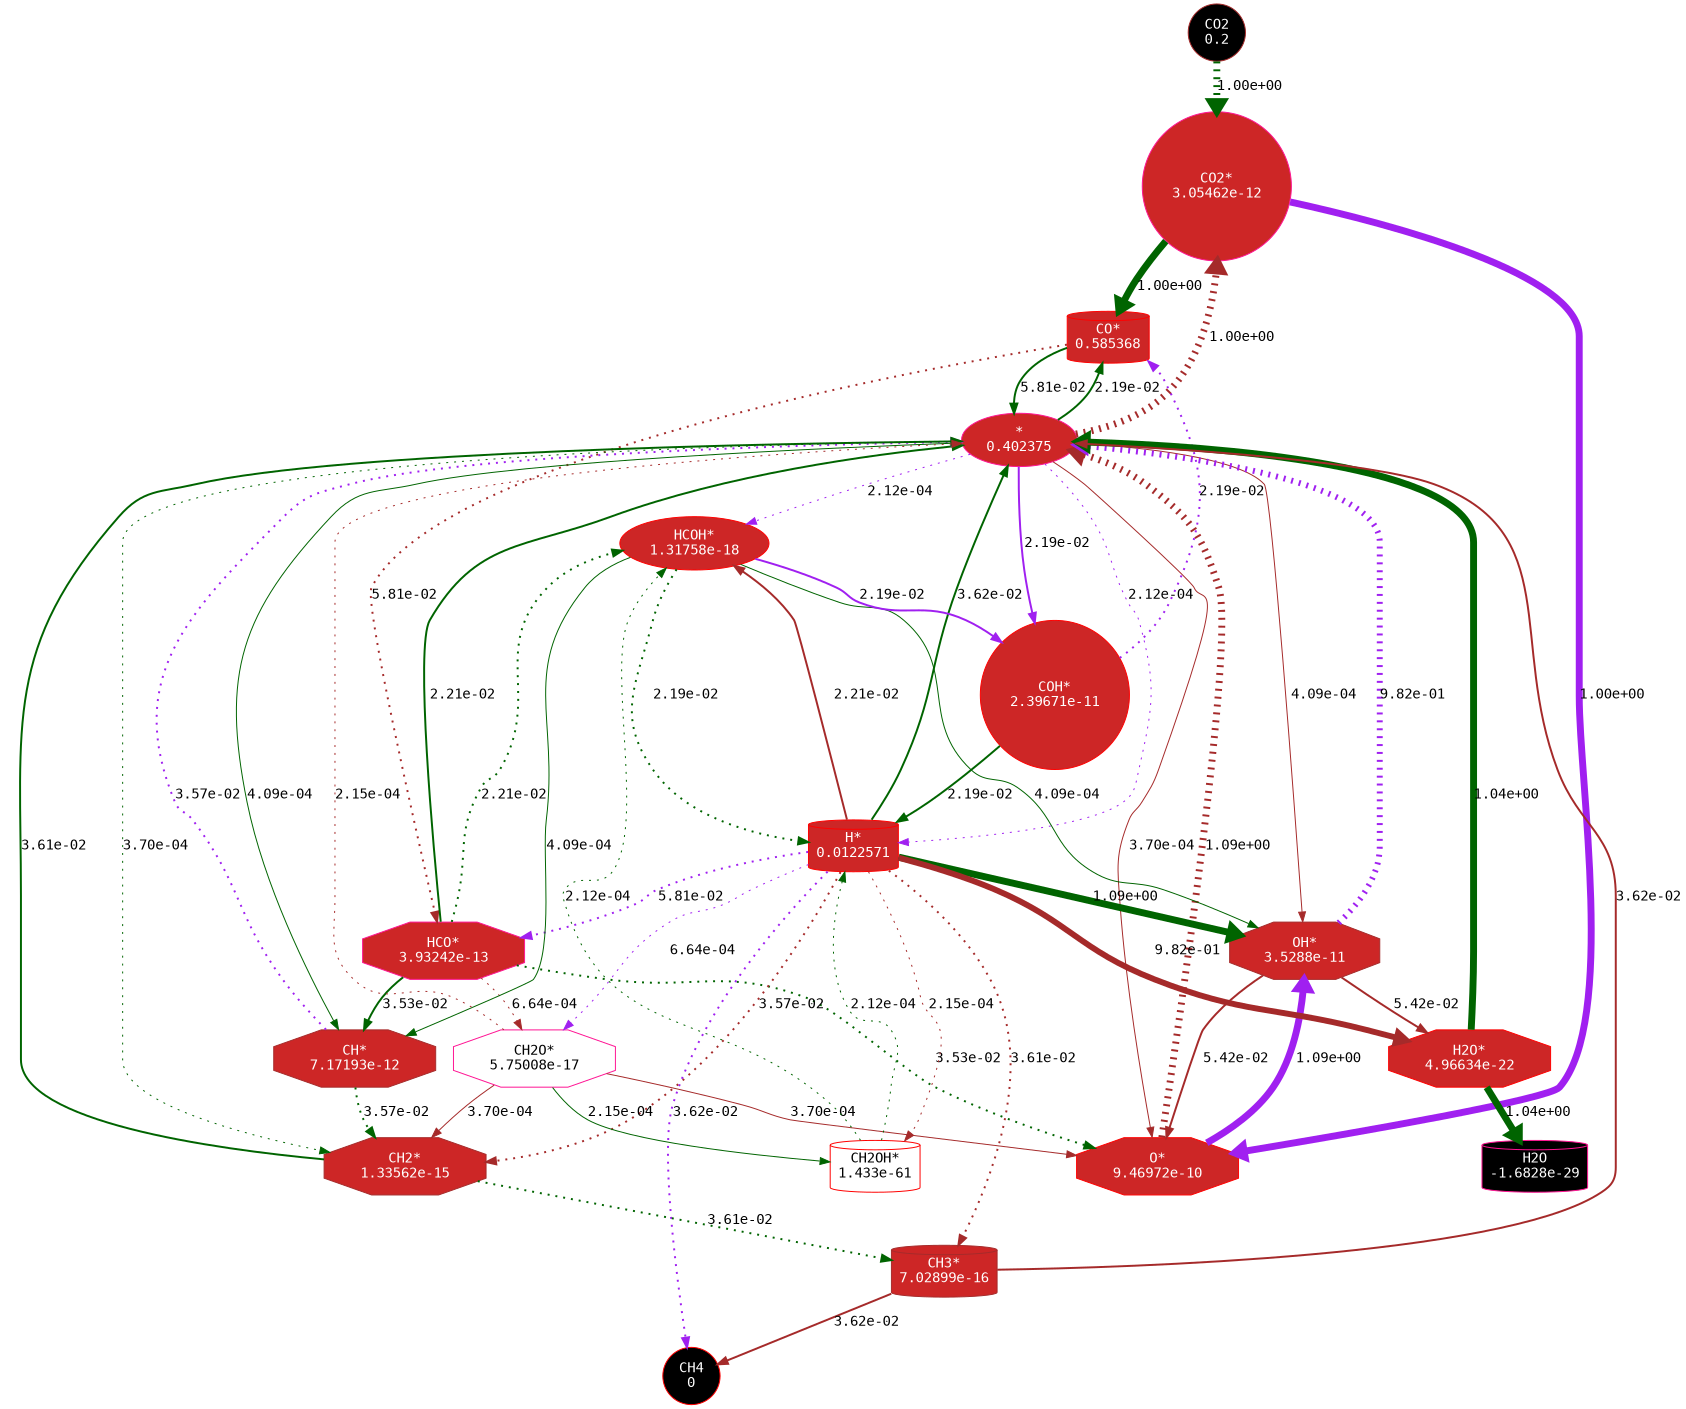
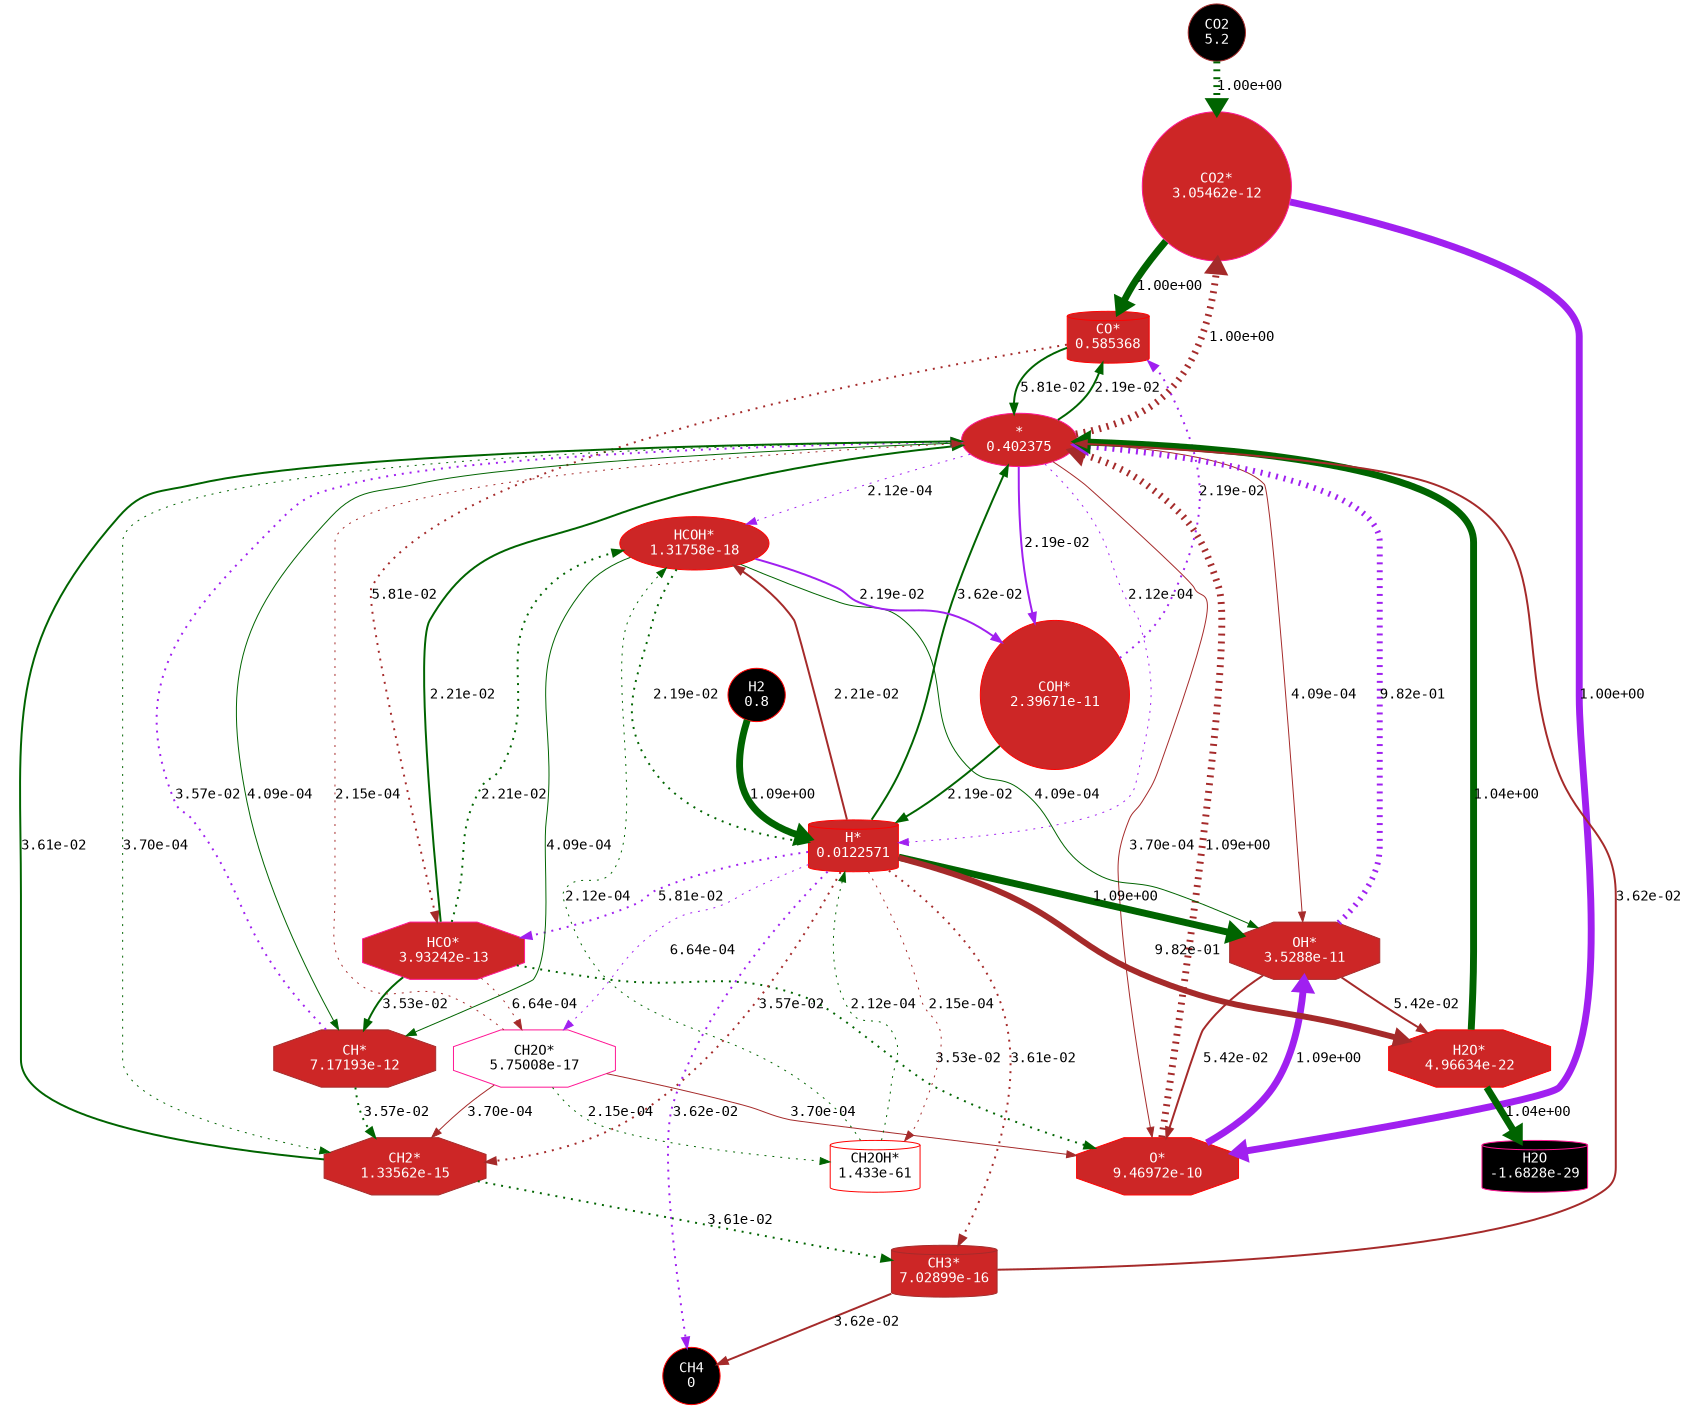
  strict digraph {
    rankdir=TB
    root=CO2
    node [color=red fillcolor=firebrick3 fontcolor=white fontname=monospace shape=octagon style=filled]
    edge [color=darkgreen fontname=monospace penwidth=2 style=bold]
-   n1 [color=brown fillcolor=black label="CO2\n0.2" shape=circle]
+   n1 [color=brown fillcolor=black label="CO2\n5.2" shape=circle]
    n2 [color=deeppink label="CO2*\n3.05462e-12" shape=circle]
    n3 [label="CO*\n0.585368" shape=cylinder]
    n4 [label="O*\n9.46972e-10"]
    n5 [color=deeppink label="*\n0.402375" shape=ellipse]
    n6 [color=deeppink label="HCO*\n3.93242e-13"]
    n7 [color=brown label="OH*\n3.5288e-11"]
    n8 [label="H*\n0.0122571" shape=cylinder]
    n9 [color=brown label="CH*\n7.17193e-12"]
    n10 [label="COH*\n2.39671e-11" shape=circle]
    n11 [color=brown label="CH2*\n1.33562e-15"]
    n12 [label="HCOH*\n1.31758e-18" shape=ellipse]
    n13 [label="H2O*\n4.96634e-22"]
    n14 [color=brown label="CH3*\n7.02899e-16" shape=cylinder]
    n15 [color=deeppink label="CH2O*\n5.75008e-17" fillcolor="" fontcolor="" style=""]
    n16 [label="CH2OH*\n1.433e-61" shape=cylinder fillcolor="" fontcolor="" style=""]
    n17 [fillcolor=black label="CH4\n0" shape=circle]
+   n18 [fillcolor=black label="H2\n0.8" shape=ellipse]
    n19 [color=deeppink fillcolor=black label="H2O\n-1.6828e-29" shape=cylinder]
    n1 -> n2 [label="1.00e+00" penwidth=7 style=dotted]
    n2 -> n3 [label="1.00e+00" penwidth=7]
    n2 -> n4 [color=purple label="1.00e+00" penwidth=7]
    n3 -> n5 [label="5.81e-02"]
    n3 -> n6 [color=brown label="5.81e-02" style=dotted]
    n4 -> n5 [color=brown label="1.09e+00" penwidth=7 style=dotted]
    n4 -> n7 [color=purple label="1.09e+00" penwidth=7]
    n5 -> n2 [color=brown label="1.00e+00" penwidth=7 style=dotted]
    n5 -> n3 [label="2.19e-02"]
    n5 -> n4 [color=brown label="3.70e-04" penwidth=1]
    n5 -> n7 [color=brown label="4.09e-04" penwidth=1]
    n5 -> n8 [color=purple label="2.12e-04" penwidth=1 style=dotted]
    n5 -> n9 [label="4.09e-04" penwidth=1]
    n5 -> n10 [color=purple label="2.19e-02"]
    n5 -> n11 [label="3.70e-04" penwidth=1 style=dotted]
    n5 -> n12 [color=purple label="2.12e-04" penwidth=1 style=dotted]
    n6 -> n4 [label="3.53e-02" style=dotted]
    n6 -> n5 [label="2.21e-02"]
    n6 -> n9 [label="3.53e-02"]
    n6 -> n12 [label="2.21e-02" style=dotted]
    n6 -> n15 [color=brown label="6.64e-04" penwidth=1 style=dotted]
    n7 -> n4 [color=brown label="5.42e-02"]
    n7 -> n5 [color=purple label="9.82e-01" penwidth=6 style=dotted]
    n7 -> n13 [color=brown label="5.42e-02"]
    n8 -> n5 [label="3.62e-02"]
    n8 -> n6 [color=purple label="5.81e-02" style=dotted]
    n8 -> n7 [label="1.09e+00" penwidth=7]
    n8 -> n11 [color=brown label="3.57e-02" style=dotted]
    n8 -> n12 [color=brown label="2.21e-02"]
    n8 -> n13 [color=brown label="9.82e-01" penwidth=6]
    n8 -> n14 [color=brown label="3.61e-02" style=dotted]
    n8 -> n15 [color=purple label="6.64e-04" penwidth=1 style=dotted]
    n8 -> n16 [color=brown label="2.15e-04" penwidth=1 style=dotted]
    n8 -> n17 [color=purple label="3.62e-02" style=dotted]
    n9 -> n5 [color=purple label="3.57e-02" style=dotted]
    n9 -> n11 [label="3.57e-02" style=dotted]
    n10 -> n3 [color=purple label="2.19e-02" style=dotted]
    n10 -> n8 [label="2.19e-02"]
    n11 -> n5 [label="3.61e-02"]
    n11 -> n14 [label="3.61e-02" style=dotted]
    n12 -> n7 [label="4.09e-04" penwidth=1]
    n12 -> n8 [label="2.19e-02" style=dotted]
    n12 -> n9 [label="4.09e-04" penwidth=1]
    n12 -> n10 [color=purple label="2.19e-02"]
    n13 -> n5 [label="1.04e+00" penwidth=7]
    n13 -> n19 [label="1.04e+00" penwidth=7]
    n14 -> n5 [color=brown label="3.62e-02"]
    n14 -> n17 [color=brown label="3.62e-02"]
    n15 -> n4 [color=brown label="3.70e-04" penwidth=1]
    n15 -> n5 [color=brown label="2.15e-04" penwidth=1 style=dotted]
    n15 -> n11 [color=brown label="3.70e-04" penwidth=1]
-   n15 -> n16 [label="2.15e-04" penwidth=1]
+   n15 -> n16 [label="2.15e-04" penwidth=1 style=dotted]
    n16 -> n8 [label="2.12e-04" penwidth=1 style=dotted]
    n16 -> n12 [label="2.12e-04" penwidth=1 style=dotted]
+   n18 -> n8 [label="1.09e+00" penwidth=7]
  }
